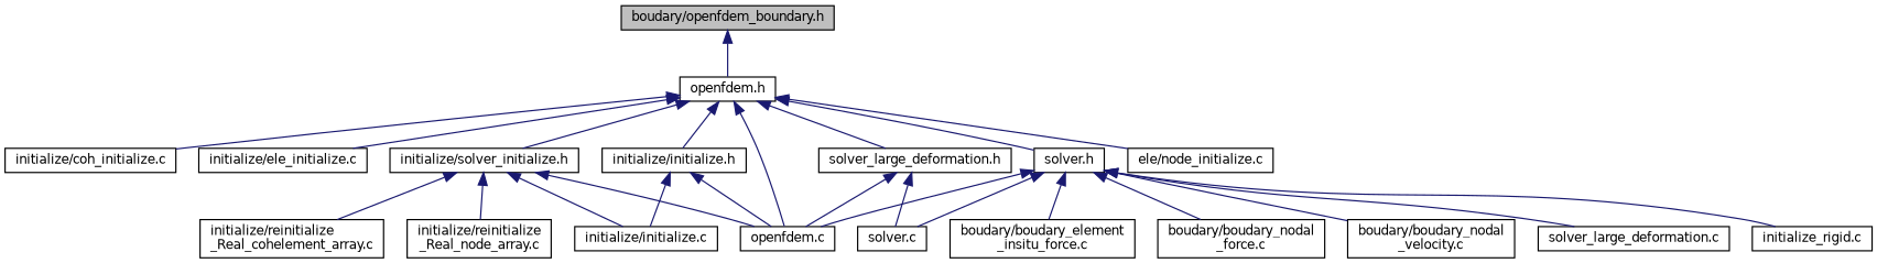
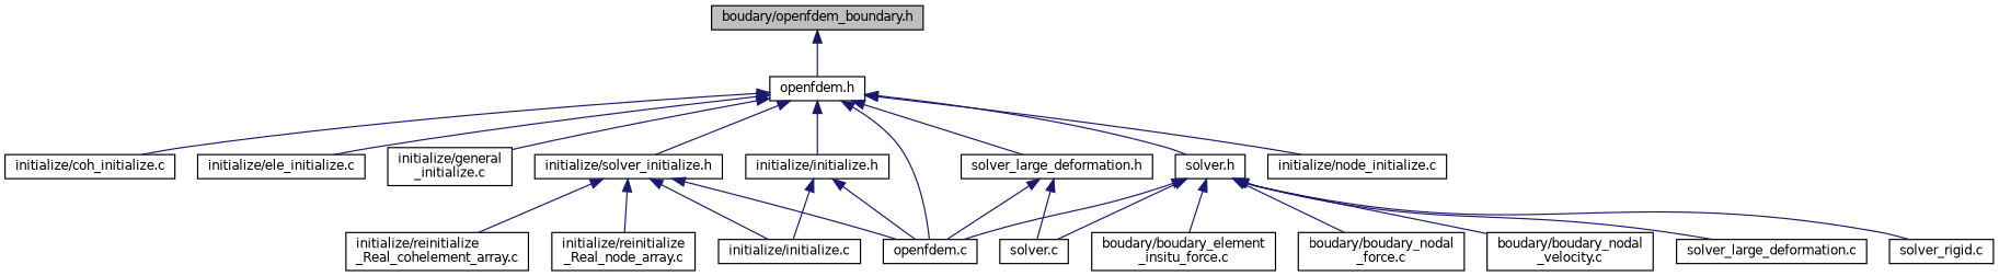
  digraph {
    node [color=black fillcolor=white fontname=Helvetica fontsize=10 shape=record style=filled]
    edge [color=midnightblue dir=back fontname=Helvetica fontsize=10 labelfontname=Helvetica labelfontsize=10 style=solid]
    n1 [fillcolor=grey75 fontcolor=black height=0.2 label="boudary/openfdem_boundary.h" width=0.4]
    n2 [height=0.2 label="openfdem.h" width=0.4]
    n3 [height=0.2 label="initialize/coh_initialize.c" width=0.4]
    n4 [height=0.2 label="initialize/ele_initialize.c" width=0.4]
+   n5 [height=0.2 label="initialize/general\l_initialize.c" width=0.4]
    n6 [height=0.2 label="initialize/initialize.h" width=0.4]
    n7 [height=0.2 label="openfdem.c" width=0.4]
-   n8 [height=0.2 label="ele/node_initialize.c" width=0.4]
+   n8 [height=0.2 label="initialize/node_initialize.c" width=0.4]
    n9 [height=0.2 label="initialize/solver_initialize.h" width=0.4]
    n10 [height=0.2 label="solver.h" width=0.4]
    n11 [height=0.2 label="solver_large_deformation.h" width=0.4]
    n12 [height=0.2 label="initialize/initialize.c" width=0.4]
    n13 [height=0.2 label="initialize/reinitialize\l_Real_cohelement_array.c" width=0.4]
    n14 [height=0.2 label="initialize/reinitialize\l_Real_node_array.c" width=0.4]
    n15 [height=0.2 label="boudary/boudary_element\l_insitu_force.c" width=0.4]
    n16 [height=0.2 label="boudary/boudary_nodal\l_force.c" width=0.4]
    n17 [height=0.2 label="boudary/boudary_nodal\l_velocity.c" width=0.4]
    n18 [height=0.2 label="solver.c" width=0.4]
    n19 [height=0.2 label="solver_large_deformation.c" width=0.4]
-   n20 [height=0.2 label="initialize_rigid.c" width=0.4]
+   n20 [height=0.2 label="solver_rigid.c" width=0.4]
    n1 -> n2
    n2 -> n3
    n2 -> n4
+   n2 -> n5
    n2 -> n6
    n2 -> n7
    n2 -> n8
    n2 -> n9
    n2 -> n10
    n2 -> n11
    n6 -> n7
    n6 -> n12
    n9 -> n7
    n9 -> n12
    n9 -> n13
    n9 -> n14
    n10 -> n7
    n10 -> n15
    n10 -> n16
    n10 -> n17
    n10 -> n18
    n10 -> n19
    n10 -> n20
    n11 -> n7
    n11 -> n18
  }
